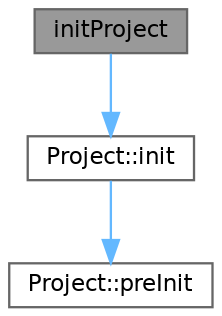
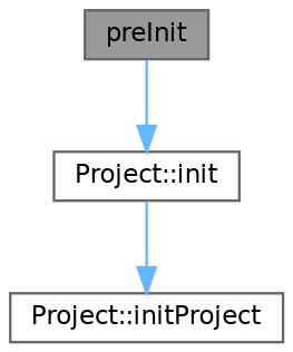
  digraph {
    fontname="DejaVu Sans"
    rankdir=TB
    node [color=grey40 fillcolor=white fontname="DejaVu Sans" fontsize=10 shape=box style=filled]
    edge [color=steelblue1 fontname="DejaVu Sans" fontsize=10 labelfontname=Helvetica labelfontsize=10 style=solid]
-   n1 [color=gray40 fillcolor=grey60 fontcolor=black height=0.2 label=initProject width=0.4]
+   n1 [color=gray40 fillcolor=grey60 fontcolor=black height=0.2 label=preInit width=0.4]
    n2 [height=0.2 label="Project::init" width=0.4]
-   n3 [height=0.2 label="Project::preInit" width=0.4]
+   n3 [height=0.2 label="Project::initProject" width=0.4]
    n1 -> n2
    n2 -> n3
  }
